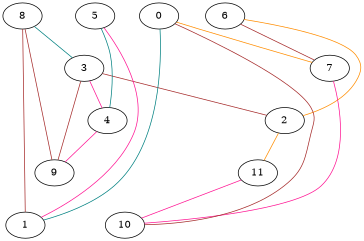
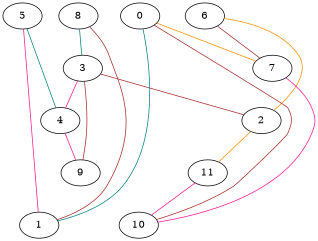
  strict graph {
    node [weight=0]
    edge [color=brown weight=0]
    8
    1
    9
    3
    6
    2
    7
    11
    10
    4
    5
    0
    8 -- 1
-   8 -- 9
    8 -- 3 [color=teal]
    3 -- 9
    3 -- 2
    3 -- 4 [color=deeppink]
    6 -- 2 [color=darkorange]
    6 -- 7
    2 -- 11 [color=darkorange]
    7 -- 10 [color=deeppink]
    11 -- 10 [color=deeppink]
    4 -- 9 [color=deeppink]
    5 -- 1 [color=deeppink]
    5 -- 4 [color=teal]
    0 -- 1 [color=teal]
    0 -- 7 [color=darkorange]
    0 -- 10
  }
